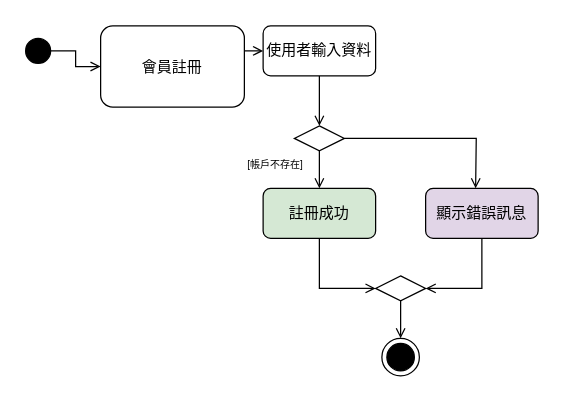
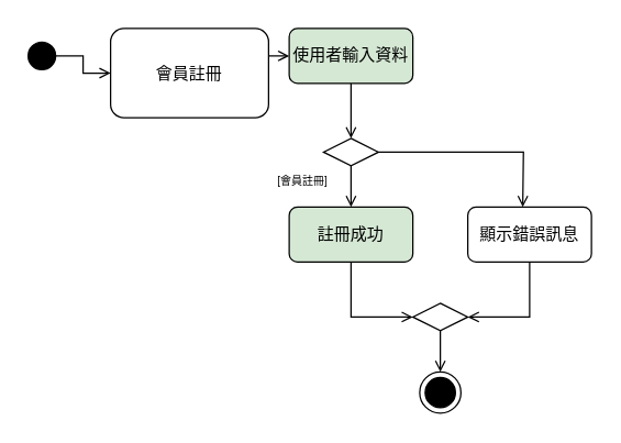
  <mxCell id="0" />
  <mxCell id="1" parent="0" />
  <mxCell id="2" style="edgeStyle=orthogonalEdgeStyle;rounded=0;orthogonalLoop=1;jettySize=auto;html=1;entryX=0;entryY=0.5;entryDx=0;entryDy=0;endArrow=open;endFill=0;" edge="1" parent="1" source="3" target="5"><mxGeometry relative="1" as="geometry" /></mxCell>
  <mxCell id="3" value="" style="ellipse;whiteSpace=wrap;html=1;aspect=fixed;strokeColor=default;fillColor=#000000;" vertex="1" parent="1"><mxGeometry x="20" y="30" width="20" height="20" as="geometry" /></mxCell>
  <mxCell id="4" style="edgeStyle=orthogonalEdgeStyle;rounded=0;orthogonalLoop=1;jettySize=auto;html=1;exitX=1;exitY=0.5;exitDx=0;exitDy=0;endArrow=open;endFill=0;" edge="1" parent="1" source="5"><mxGeometry relative="1" as="geometry"><mxPoint x="210" y="40" as="targetPoint" /><Array as="points"><mxPoint x="210" y="40" /></Array></mxGeometry></mxCell>
  <mxCell id="5" value="會員註冊" style="rounded=1;whiteSpace=wrap;html=1;" vertex="1" parent="1"><mxGeometry x="80" y="20" width="115" height="65" as="geometry" /></mxCell>
  <mxCell id="6" style="edgeStyle=orthogonalEdgeStyle;rounded=0;orthogonalLoop=1;jettySize=auto;html=1;entryX=0.5;entryY=0;entryDx=0;entryDy=0;endArrow=open;endFill=0;" edge="1" parent="1" source="7" target="10"><mxGeometry relative="1" as="geometry" /></mxCell>
- <mxCell id="7" value="使用者輸入資料" style="rounded=1;whiteSpace=wrap;html=1;" vertex="1" parent="1"><mxGeometry x="210" y="20" width="90" height="40" as="geometry" /></mxCell>
+ <mxCell id="7" value="使用者輸入資料" style="rounded=1;whiteSpace=wrap;html=1;fillColor=#d5e8d4;" vertex="1" parent="1"><mxGeometry x="210" y="20" width="90" height="40" as="geometry" /></mxCell>
  <mxCell id="8" style="edgeStyle=orthogonalEdgeStyle;rounded=0;orthogonalLoop=1;jettySize=auto;html=1;endArrow=open;endFill=0;" edge="1" parent="1" source="10"><mxGeometry relative="1" as="geometry"><mxPoint x="380" y="150" as="targetPoint" /></mxGeometry></mxCell>
  <mxCell id="9" style="edgeStyle=orthogonalEdgeStyle;rounded=0;orthogonalLoop=1;jettySize=auto;html=1;endArrow=open;endFill=0;" edge="1" parent="1" source="10"><mxGeometry relative="1" as="geometry"><mxPoint x="255" y="150" as="targetPoint" /></mxGeometry></mxCell>
  <mxCell id="10" value="" style="rhombus;whiteSpace=wrap;html=1;" vertex="1" parent="1"><mxGeometry x="235" y="100" width="40" height="20" as="geometry" /></mxCell>
- <mxCell id="11" value="[帳戶不存在]" style="text;html=1;strokeColor=none;fillColor=none;align=center;verticalAlign=middle;whiteSpace=wrap;rounded=0;fontSize=8;" vertex="1" parent="1"><mxGeometry x="190" y="116" width="60" height="30" as="geometry" /></mxCell>
+ <mxCell id="11" value="[會員註冊]" style="text;html=1;strokeColor=none;fillColor=none;align=center;verticalAlign=middle;whiteSpace=wrap;rounded=0;fontSize=8;" vertex="1" parent="1"><mxGeometry x="190" y="116" width="60" height="30" as="geometry" /></mxCell>
  <mxCell id="12" style="edgeStyle=orthogonalEdgeStyle;rounded=0;orthogonalLoop=1;jettySize=auto;html=1;endArrow=open;endFill=0;" edge="1" parent="1" source="13" target="17"><mxGeometry relative="1" as="geometry"><Array as="points"><mxPoint x="385" y="230" /></Array></mxGeometry></mxCell>
- <mxCell id="13" value="顯示錯誤訊息" style="rounded=1;whiteSpace=wrap;html=1;fillColor=#e1d5e7;" vertex="1" parent="1"><mxGeometry x="340" y="150" width="90" height="40" as="geometry" /></mxCell>
+ <mxCell id="13" value="顯示錯誤訊息" style="rounded=1;whiteSpace=wrap;html=1;" vertex="1" parent="1"><mxGeometry x="340" y="150" width="90" height="40" as="geometry" /></mxCell>
  <mxCell id="14" style="edgeStyle=orthogonalEdgeStyle;rounded=0;orthogonalLoop=1;jettySize=auto;html=1;entryX=0;entryY=0.5;entryDx=0;entryDy=0;endArrow=open;endFill=0;" edge="1" parent="1" source="15" target="17"><mxGeometry relative="1" as="geometry" /></mxCell>
  <mxCell id="15" value="註冊成功" style="rounded=1;whiteSpace=wrap;html=1;fillColor=#d5e8d4;" vertex="1" parent="1"><mxGeometry x="210" y="150" width="90" height="40" as="geometry" /></mxCell>
  <mxCell id="16" style="edgeStyle=orthogonalEdgeStyle;rounded=0;orthogonalLoop=1;jettySize=auto;html=1;endArrow=open;endFill=0;" edge="1" parent="1" source="17"><mxGeometry relative="1" as="geometry"><mxPoint x="320" y="270" as="targetPoint" /></mxGeometry></mxCell>
  <mxCell id="17" value="" style="rhombus;whiteSpace=wrap;html=1;" vertex="1" parent="1"><mxGeometry x="300" y="220" width="40" height="20" as="geometry" /></mxCell>
  <mxCell id="18" value="" style="ellipse;html=1;shape=endState;fillColor=#000000;strokeColor=#000000;" vertex="1" parent="1"><mxGeometry x="305" y="270" width="30" height="30" as="geometry" /></mxCell>
